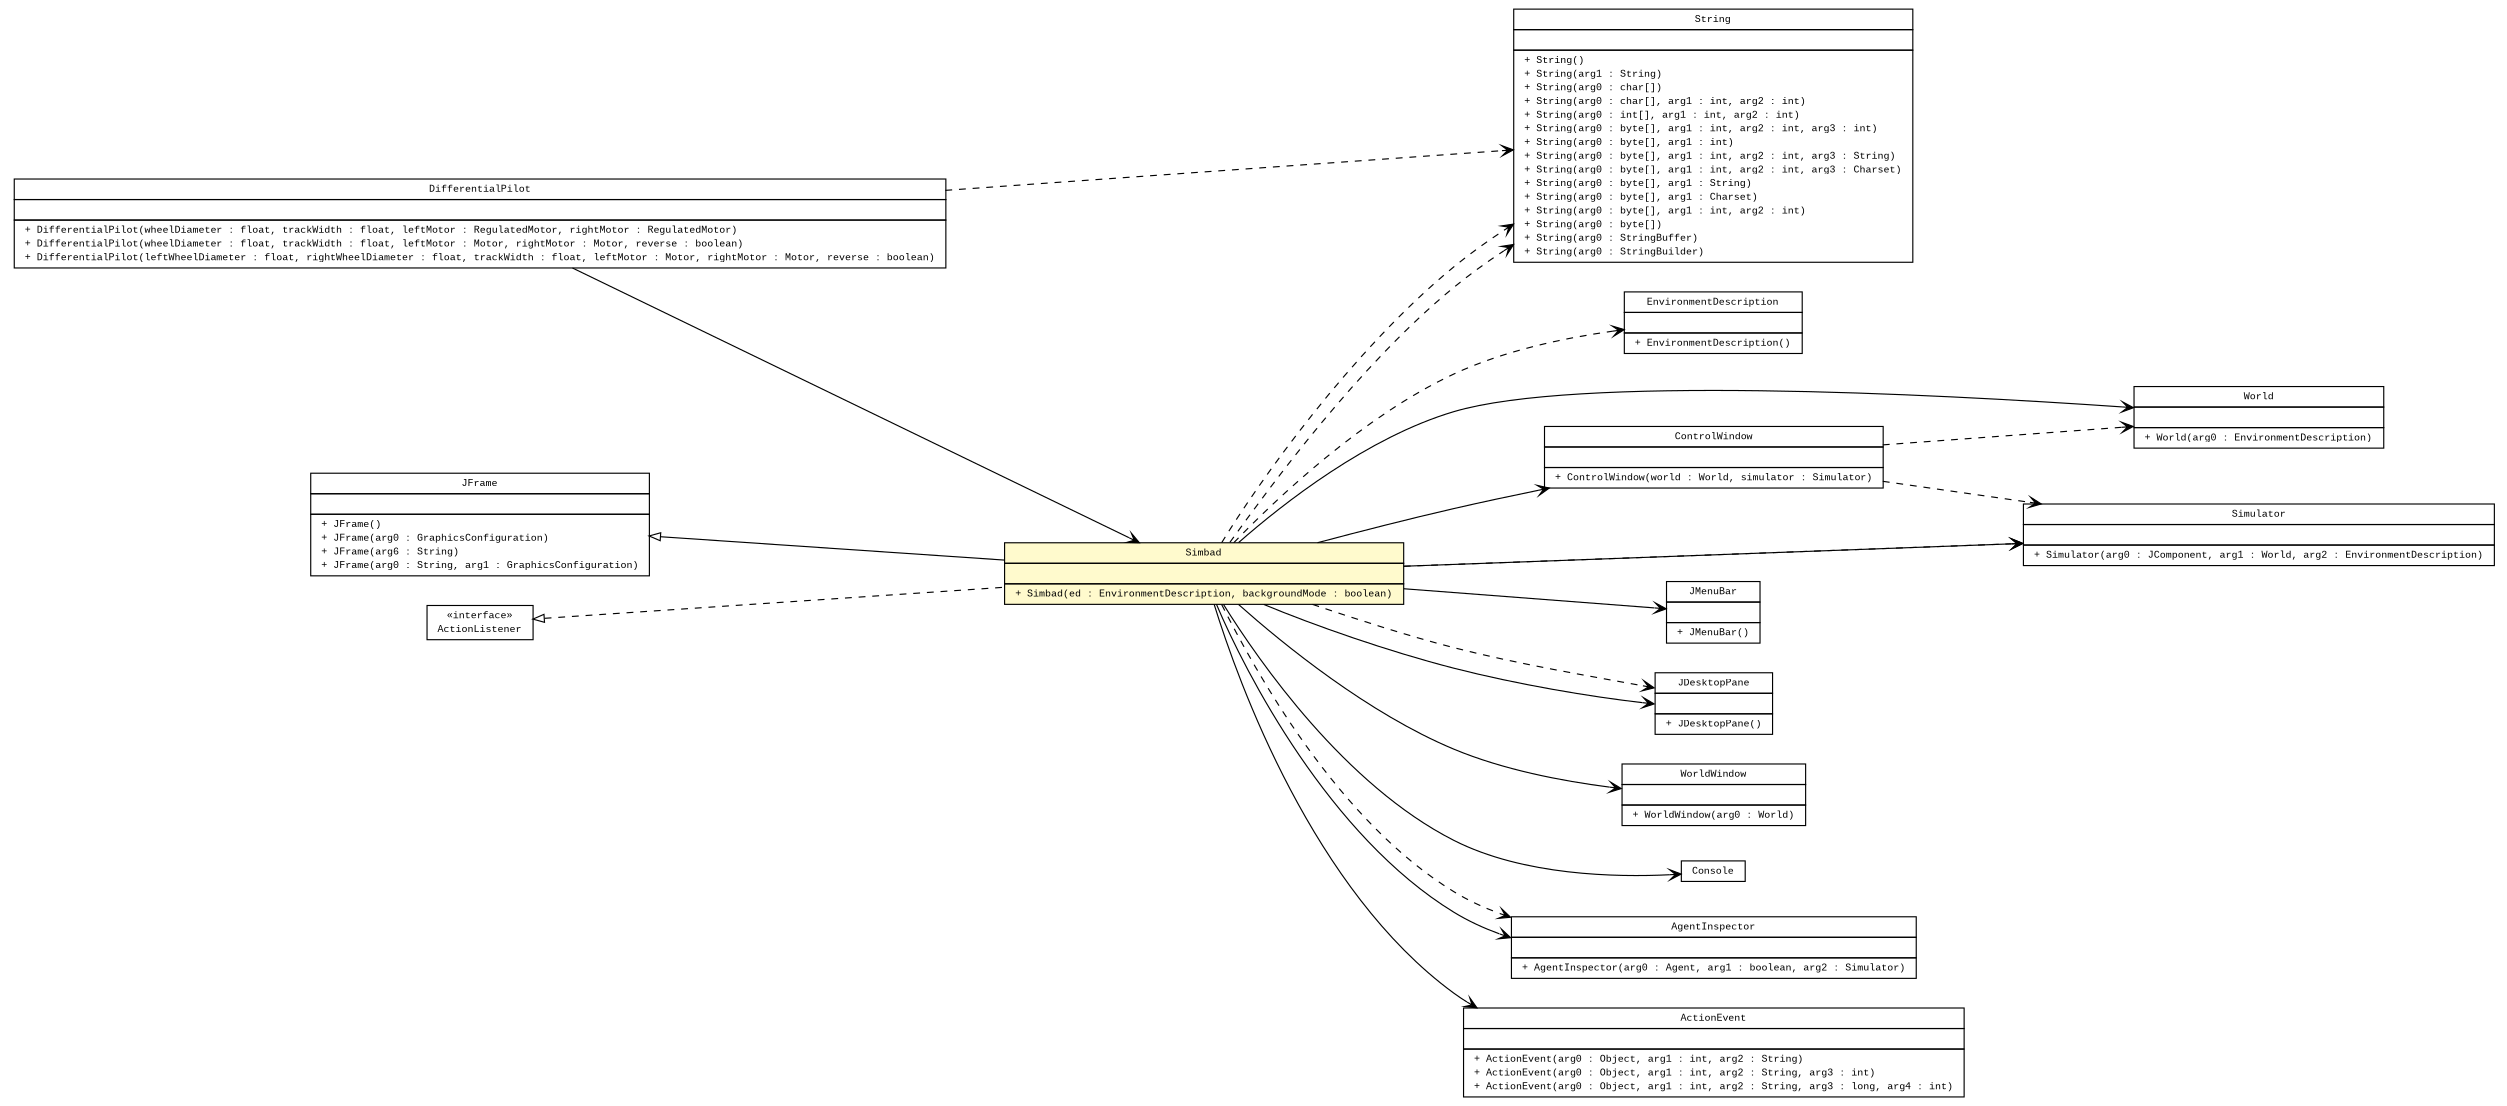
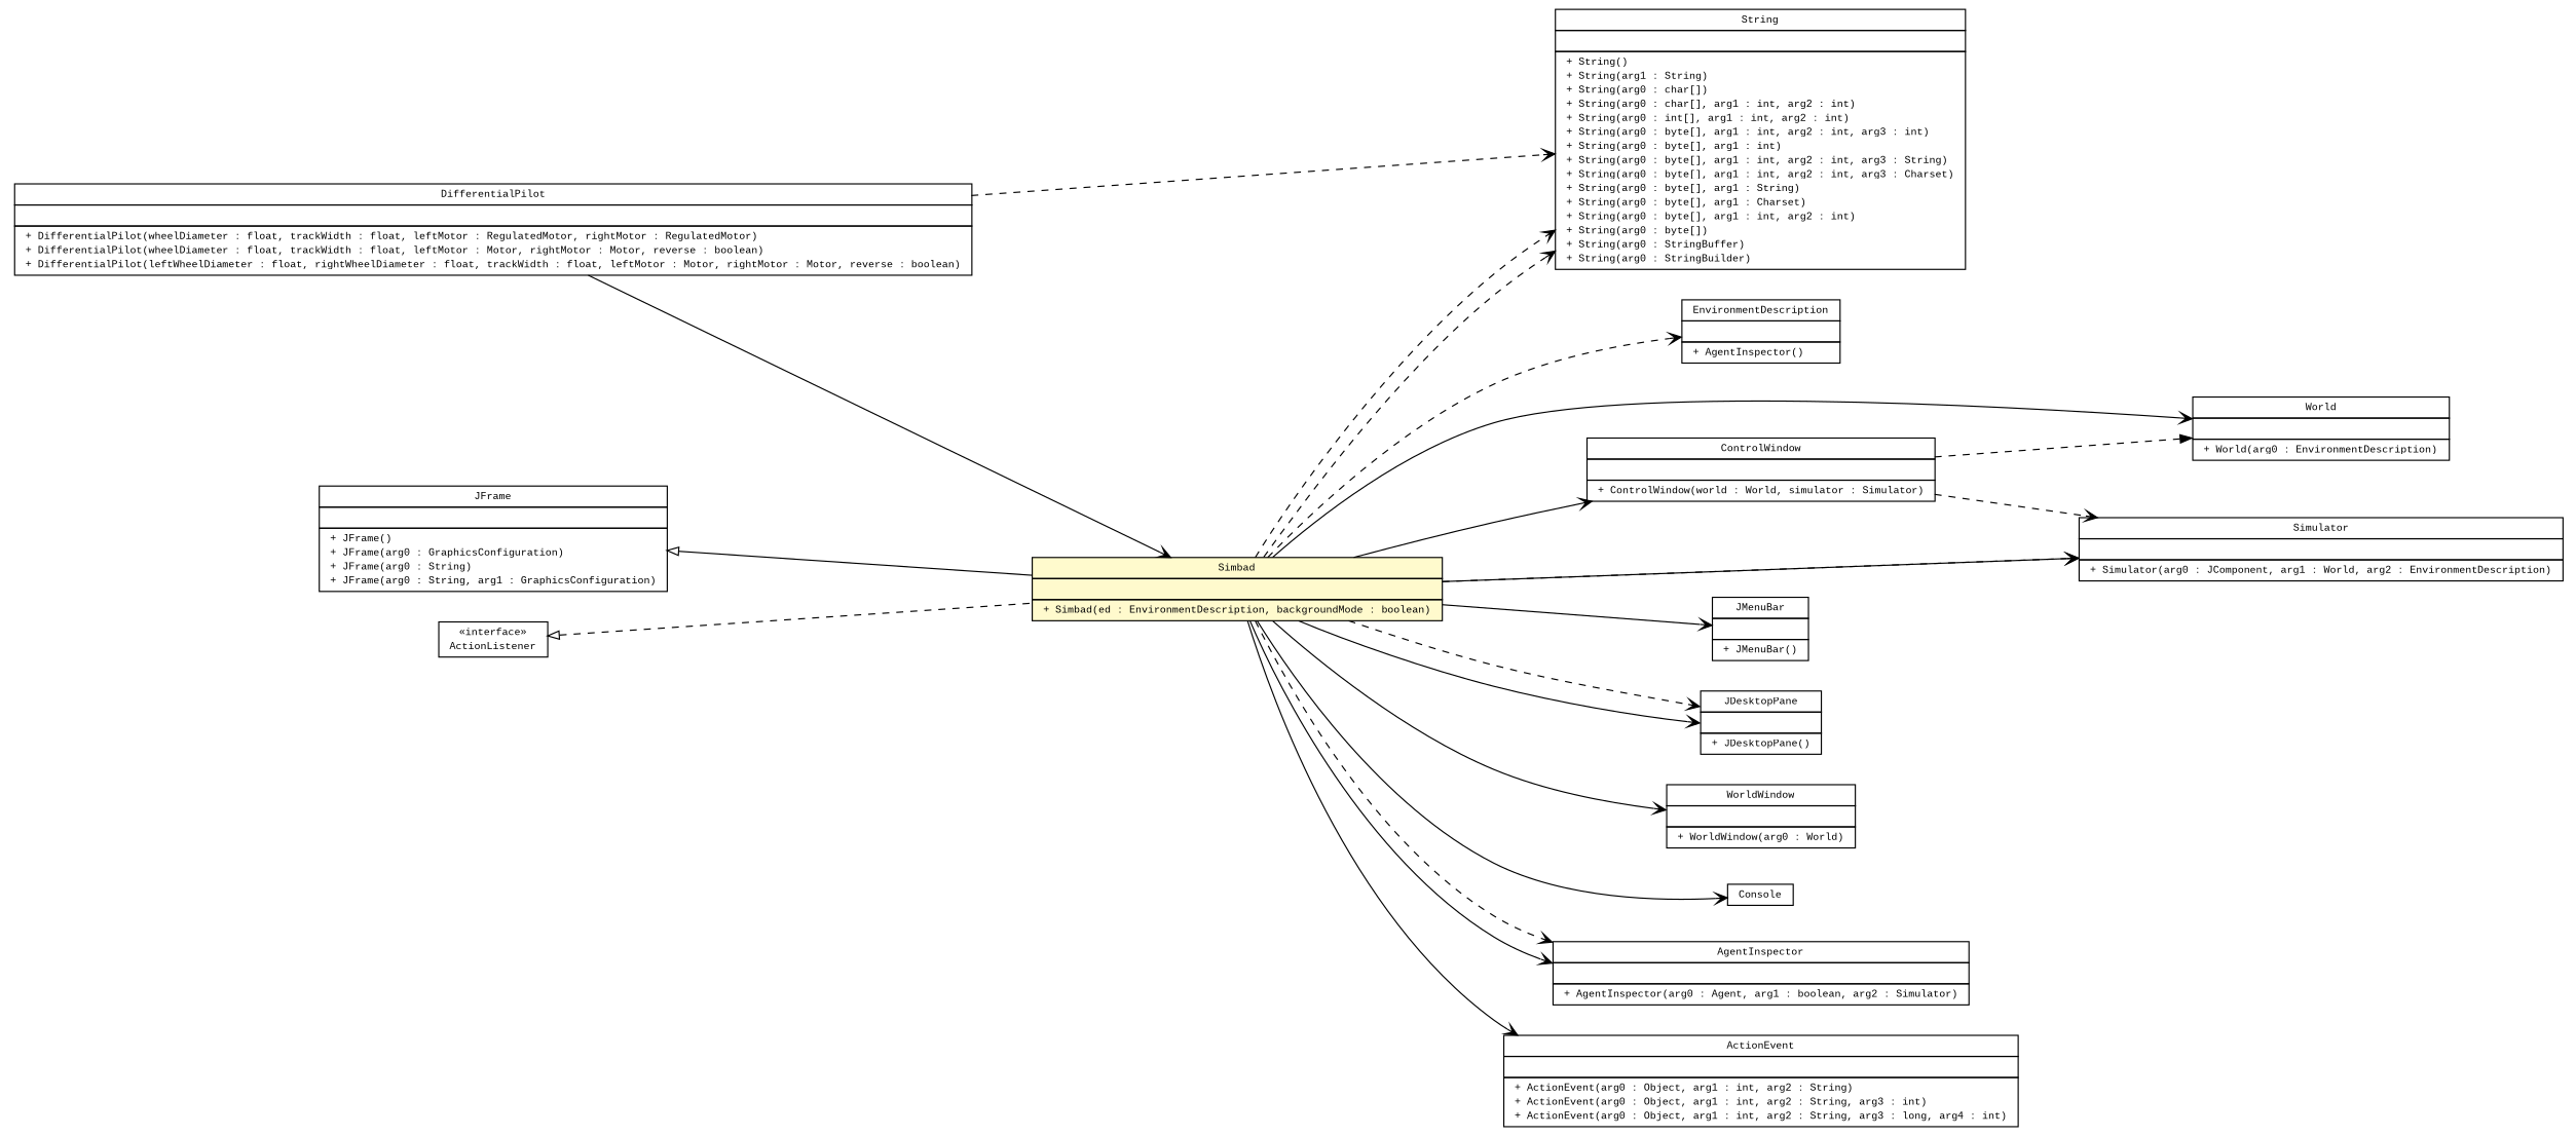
  digraph {
    fontname="Liberation Mono"
    nodesep=0.25
    rankdir=LR
    ranksep=0.5
    node [fontcolor=black fontname="Liberation Mono" fontsize=9.0 shape=plaintext]
    edge [arrowhead=open color=black fontcolor=black fontname="Liberation Mono" fontsize=10.0 headport=p labelfontname=Helvetica labelfontsize=10 tailport=p]
    n1 [label=<<table title="es.upm.dit.gsi.gsilejos.lejos.robotics.navigation.DifferentialPilot" border="0" cellborder="1" cellspacing="0" cellpadding="2" port="p" href="../../lejos/robotics/navigation/DifferentialPilot.html"> 		<tr><td><table border="0" cellspacing="0" cellpadding="1"> <tr><td align="center" balign="center"> DifferentialPilot </td></tr> 		</table></td></tr> 		<tr><td><table border="0" cellspacing="0" cellpadding="1"> <tr><td align="left" balign="left">  </td></tr> 		</table></td></tr> 		<tr><td><table border="0" cellspacing="0" cellpadding="1"> <tr><td align="left" balign="left"> + DifferentialPilot(wheelDiameter : float, trackWidth : float, leftMotor : RegulatedMotor, rightMotor : RegulatedMotor) </td></tr> <tr><td align="left" balign="left"> + DifferentialPilot(wheelDiameter : float, trackWidth : float, leftMotor : Motor, rightMotor : Motor, reverse : boolean) </td></tr> <tr><td align="left" balign="left"> + DifferentialPilot(leftWheelDiameter : float, rightWheelDiameter : float, trackWidth : float, leftMotor : Motor, rightMotor : Motor, reverse : boolean) </td></tr> 		</table></td></tr> 		</table>>]
    n2 [label=<<table title="es.upm.dit.gsi.gsilejos.simbad.gui.Simbad" border="0" cellborder="1" cellspacing="0" cellpadding="2" port="p" bgcolor="lemonChiffon" href="./Simbad.html"> 		<tr><td><table border="0" cellspacing="0" cellpadding="1"> <tr><td align="center" balign="center"> Simbad </td></tr> 		</table></td></tr> 		<tr><td><table border="0" cellspacing="0" cellpadding="1"> <tr><td align="left" balign="left">  </td></tr> 		</table></td></tr> 		<tr><td><table border="0" cellspacing="0" cellpadding="1"> <tr><td align="left" balign="left"> + Simbad(ed : EnvironmentDescription, backgroundMode : boolean) </td></tr> 		</table></td></tr> 		</table>>]
    n3 [label=<<table title="java.lang.String" border="0" cellborder="1" cellspacing="0" cellpadding="2" port="p" href="http://java.sun.com/j2se/1.4.2/docs/api/java/lang/String.html"> 		<tr><td><table border="0" cellspacing="0" cellpadding="1"> <tr><td align="center" balign="center"> String </td></tr> 		</table></td></tr> 		<tr><td><table border="0" cellspacing="0" cellpadding="1"> <tr><td align="left" balign="left">  </td></tr> 		</table></td></tr> 		<tr><td><table border="0" cellspacing="0" cellpadding="1"> <tr><td align="left" balign="left"> + String() </td></tr> <tr><td align="left" balign="left"> + String(arg1 : String) </td></tr> <tr><td align="left" balign="left"> + String(arg0 : char[]) </td></tr> <tr><td align="left" balign="left"> + String(arg0 : char[], arg1 : int, arg2 : int) </td></tr> <tr><td align="left" balign="left"> + String(arg0 : int[], arg1 : int, arg2 : int) </td></tr> <tr><td align="left" balign="left"> + String(arg0 : byte[], arg1 : int, arg2 : int, arg3 : int) </td></tr> <tr><td align="left" balign="left"> + String(arg0 : byte[], arg1 : int) </td></tr> <tr><td align="left" balign="left"> + String(arg0 : byte[], arg1 : int, arg2 : int, arg3 : String) </td></tr> <tr><td align="left" balign="left"> + String(arg0 : byte[], arg1 : int, arg2 : int, arg3 : Charset) </td></tr> <tr><td align="left" balign="left"> + String(arg0 : byte[], arg1 : String) </td></tr> <tr><td align="left" balign="left"> + String(arg0 : byte[], arg1 : Charset) </td></tr> <tr><td align="left" balign="left"> + String(arg0 : byte[], arg1 : int, arg2 : int) </td></tr> <tr><td align="left" balign="left"> + String(arg0 : byte[]) </td></tr> <tr><td align="left" balign="left"> + String(arg0 : StringBuffer) </td></tr> <tr><td align="left" balign="left"> + String(arg0 : StringBuilder) </td></tr> 		</table></td></tr> 		</table>>]
-   n4 [label=<<table title="simbad.sim.EnvironmentDescription" border="0" cellborder="1" cellspacing="0" cellpadding="2" port="p" href="http://java.sun.com/j2se/1.4.2/docs/api/simbad/sim/EnvironmentDescription.html"> 		<tr><td><table border="0" cellspacing="0" cellpadding="1"> <tr><td align="center" balign="center"> EnvironmentDescription </td></tr> 		</table></td></tr> 		<tr><td><table border="0" cellspacing="0" cellpadding="1"> <tr><td align="left" balign="left">  </td></tr> 		</table></td></tr> 		<tr><td><table border="0" cellspacing="0" cellpadding="1"> <tr><td align="left" balign="left"> + EnvironmentDescription() </td></tr> 		</table></td></tr> 		</table>>]
+   n4 [label=<<table title="simbad.sim.EnvironmentDescription" border="0" cellborder="1" cellspacing="0" cellpadding="2" port="p" href="http://java.sun.com/j2se/1.4.2/docs/api/simbad/sim/EnvironmentDescription.html"> 		<tr><td><table border="0" cellspacing="0" cellpadding="1"> <tr><td align="center" balign="center"> EnvironmentDescription </td></tr> 		</table></td></tr> 		<tr><td><table border="0" cellspacing="0" cellpadding="1"> <tr><td align="left" balign="left">  </td></tr> 		</table></td></tr> 		<tr><td><table border="0" cellspacing="0" cellpadding="1"> <tr><td align="left" balign="left"> + AgentInspector() </td></tr> 		</table></td></tr> 		</table>>]
    n5 [label=<<table title="es.upm.dit.gsi.gsilejos.simbad.gui.ControlWindow" border="0" cellborder="1" cellspacing="0" cellpadding="2" port="p" href="./ControlWindow.html"> 		<tr><td><table border="0" cellspacing="0" cellpadding="1"> <tr><td align="center" balign="center"> ControlWindow </td></tr> 		</table></td></tr> 		<tr><td><table border="0" cellspacing="0" cellpadding="1"> <tr><td align="left" balign="left">  </td></tr> 		</table></td></tr> 		<tr><td><table border="0" cellspacing="0" cellpadding="1"> <tr><td align="left" balign="left"> + ControlWindow(world : World, simulator : Simulator) </td></tr> 		</table></td></tr> 		</table>>]
    n6 [label=<<table title="simbad.sim.World" border="0" cellborder="1" cellspacing="0" cellpadding="2" port="p" href="http://java.sun.com/j2se/1.4.2/docs/api/simbad/sim/World.html"> 		<tr><td><table border="0" cellspacing="0" cellpadding="1"> <tr><td align="center" balign="center"> World </td></tr> 		</table></td></tr> 		<tr><td><table border="0" cellspacing="0" cellpadding="1"> <tr><td align="left" balign="left">  </td></tr> 		</table></td></tr> 		<tr><td><table border="0" cellspacing="0" cellpadding="1"> <tr><td align="left" balign="left"> + World(arg0 : EnvironmentDescription) </td></tr> 		</table></td></tr> 		</table>>]
    n7 [label=<<table title="simbad.sim.Simulator" border="0" cellborder="1" cellspacing="0" cellpadding="2" port="p" href="http://java.sun.com/j2se/1.4.2/docs/api/simbad/sim/Simulator.html"> 		<tr><td><table border="0" cellspacing="0" cellpadding="1"> <tr><td align="center" balign="center"> Simulator </td></tr> 		</table></td></tr> 		<tr><td><table border="0" cellspacing="0" cellpadding="1"> <tr><td align="left" balign="left">  </td></tr> 		</table></td></tr> 		<tr><td><table border="0" cellspacing="0" cellpadding="1"> <tr><td align="left" balign="left"> + Simulator(arg0 : JComponent, arg1 : World, arg2 : EnvironmentDescription) </td></tr> 		</table></td></tr> 		</table>>]
    n8 [label=<<table title="javax.swing.JMenuBar" border="0" cellborder="1" cellspacing="0" cellpadding="2" port="p" href="http://java.sun.com/j2se/1.4.2/docs/api/javax/swing/JMenuBar.html"> 		<tr><td><table border="0" cellspacing="0" cellpadding="1"> <tr><td align="center" balign="center"> JMenuBar </td></tr> 		</table></td></tr> 		<tr><td><table border="0" cellspacing="0" cellpadding="1"> <tr><td align="left" balign="left">  </td></tr> 		</table></td></tr> 		<tr><td><table border="0" cellspacing="0" cellpadding="1"> <tr><td align="left" balign="left"> + JMenuBar() </td></tr> 		</table></td></tr> 		</table>>]
    n9 [label=<<table title="javax.swing.JDesktopPane" border="0" cellborder="1" cellspacing="0" cellpadding="2" port="p" href="http://java.sun.com/j2se/1.4.2/docs/api/javax/swing/JDesktopPane.html"> 		<tr><td><table border="0" cellspacing="0" cellpadding="1"> <tr><td align="center" balign="center"> JDesktopPane </td></tr> 		</table></td></tr> 		<tr><td><table border="0" cellspacing="0" cellpadding="1"> <tr><td align="left" balign="left">  </td></tr> 		</table></td></tr> 		<tr><td><table border="0" cellspacing="0" cellpadding="1"> <tr><td align="left" balign="left"> + JDesktopPane() </td></tr> 		</table></td></tr> 		</table>>]
    n10 [label=<<table title="simbad.gui.WorldWindow" border="0" cellborder="1" cellspacing="0" cellpadding="2" port="p" href="http://java.sun.com/j2se/1.4.2/docs/api/simbad/gui/WorldWindow.html"> 		<tr><td><table border="0" cellspacing="0" cellpadding="1"> <tr><td align="center" balign="center"> WorldWindow </td></tr> 		</table></td></tr> 		<tr><td><table border="0" cellspacing="0" cellpadding="1"> <tr><td align="left" balign="left">  </td></tr> 		</table></td></tr> 		<tr><td><table border="0" cellspacing="0" cellpadding="1"> <tr><td align="left" balign="left"> + WorldWindow(arg0 : World) </td></tr> 		</table></td></tr> 		</table>>]
    n11 [label=<<table title="java.io.Console" border="0" cellborder="1" cellspacing="0" cellpadding="2" port="p" href="http://java.sun.com/j2se/1.4.2/docs/api/java/io/Console.html"> 		<tr><td><table border="0" cellspacing="0" cellpadding="1"> <tr><td align="center" balign="center"> Console </td></tr> 		</table></td></tr> 		</table>>]
    n12 [label=<<table title="simbad.gui.AgentInspector" border="0" cellborder="1" cellspacing="0" cellpadding="2" port="p" href="http://java.sun.com/j2se/1.4.2/docs/api/simbad/gui/AgentInspector.html"> 		<tr><td><table border="0" cellspacing="0" cellpadding="1"> <tr><td align="center" balign="center"> AgentInspector </td></tr> 		</table></td></tr> 		<tr><td><table border="0" cellspacing="0" cellpadding="1"> <tr><td align="left" balign="left">  </td></tr> 		</table></td></tr> 		<tr><td><table border="0" cellspacing="0" cellpadding="1"> <tr><td align="left" balign="left"> + AgentInspector(arg0 : Agent, arg1 : boolean, arg2 : Simulator) </td></tr> 		</table></td></tr> 		</table>>]
    n13 [label=<<table title="java.awt.event.ActionEvent" border="0" cellborder="1" cellspacing="0" cellpadding="2" port="p" href="http://java.sun.com/j2se/1.4.2/docs/api/java/awt/event/ActionEvent.html"> 		<tr><td><table border="0" cellspacing="0" cellpadding="1"> <tr><td align="center" balign="center"> ActionEvent </td></tr> 		</table></td></tr> 		<tr><td><table border="0" cellspacing="0" cellpadding="1"> <tr><td align="left" balign="left">  </td></tr> 		</table></td></tr> 		<tr><td><table border="0" cellspacing="0" cellpadding="1"> <tr><td align="left" balign="left"> + ActionEvent(arg0 : Object, arg1 : int, arg2 : String) </td></tr> <tr><td align="left" balign="left"> + ActionEvent(arg0 : Object, arg1 : int, arg2 : String, arg3 : int) </td></tr> <tr><td align="left" balign="left"> + ActionEvent(arg0 : Object, arg1 : int, arg2 : String, arg3 : long, arg4 : int) </td></tr> 		</table></td></tr> 		</table>>]
-   n14 [label=<<table title="javax.swing.JFrame" border="0" cellborder="1" cellspacing="0" cellpadding="2" port="p" href="http://java.sun.com/j2se/1.4.2/docs/api/javax/swing/JFrame.html"> 		<tr><td><table border="0" cellspacing="0" cellpadding="1"> <tr><td align="center" balign="center"> JFrame </td></tr> 		</table></td></tr> 		<tr><td><table border="0" cellspacing="0" cellpadding="1"> <tr><td align="left" balign="left">  </td></tr> 		</table></td></tr> 		<tr><td><table border="0" cellspacing="0" cellpadding="1"> <tr><td align="left" balign="left"> + JFrame() </td></tr> <tr><td align="left" balign="left"> + JFrame(arg0 : GraphicsConfiguration) </td></tr> <tr><td align="left" balign="left"> + JFrame(arg6 : String) </td></tr> <tr><td align="left" balign="left"> + JFrame(arg0 : String, arg1 : GraphicsConfiguration) </td></tr> 		</table></td></tr> 		</table>>]
+   n14 [label=<<table title="javax.swing.JFrame" border="0" cellborder="1" cellspacing="0" cellpadding="2" port="p" href="http://java.sun.com/j2se/1.4.2/docs/api/javax/swing/JFrame.html"> 		<tr><td><table border="0" cellspacing="0" cellpadding="1"> <tr><td align="center" balign="center"> JFrame </td></tr> 		</table></td></tr> 		<tr><td><table border="0" cellspacing="0" cellpadding="1"> <tr><td align="left" balign="left">  </td></tr> 		</table></td></tr> 		<tr><td><table border="0" cellspacing="0" cellpadding="1"> <tr><td align="left" balign="left"> + JFrame() </td></tr> <tr><td align="left" balign="left"> + JFrame(arg0 : GraphicsConfiguration) </td></tr> <tr><td align="left" balign="left"> + JFrame(arg0 : String) </td></tr> <tr><td align="left" balign="left"> + JFrame(arg0 : String, arg1 : GraphicsConfiguration) </td></tr> 		</table></td></tr> 		</table>>]
    n15 [label=<<table title="java.awt.event.ActionListener" border="0" cellborder="1" cellspacing="0" cellpadding="2" port="p" href="http://java.sun.com/j2se/1.4.2/docs/api/java/awt/event/ActionListener.html"> 		<tr><td><table border="0" cellspacing="0" cellpadding="1"> <tr><td align="center" balign="center"> &#171;interface&#187; </td></tr> <tr><td align="center" balign="center"> ActionListener </td></tr> 		</table></td></tr> 		</table>>]
    n1 -> n2
    n1 -> n3 [style=dashed]
    n2 -> n3 [style=dashed]
    n2 -> n3 [style=dashed]
    n2 -> n4 [style=dashed]
    n2 -> n5
    n2 -> n6
    n2 -> n7
    n2 -> n7 [style=dashed]
    n2 -> n8
    n2 -> n9
    n2 -> n9 [style=dashed]
    n2 -> n10
    n2 -> n11
    n2 -> n12
    n2 -> n12 [style=dashed]
    n2 -> n13 [style=solid]
-   n5 -> n6 [style=dashed]
+   n5 -> n6 [arrowhead=normal style=dashed]
    n5 -> n7 [style=dashed]
    n14 -> n2 [arrowtail=empty dir=back fontsize=10 arrowhead="" color="" fontcolor=""]
    n15 -> n2 [arrowtail=empty dir=back fontsize=10 style=dashed arrowhead="" color="" fontcolor=""]
  }
